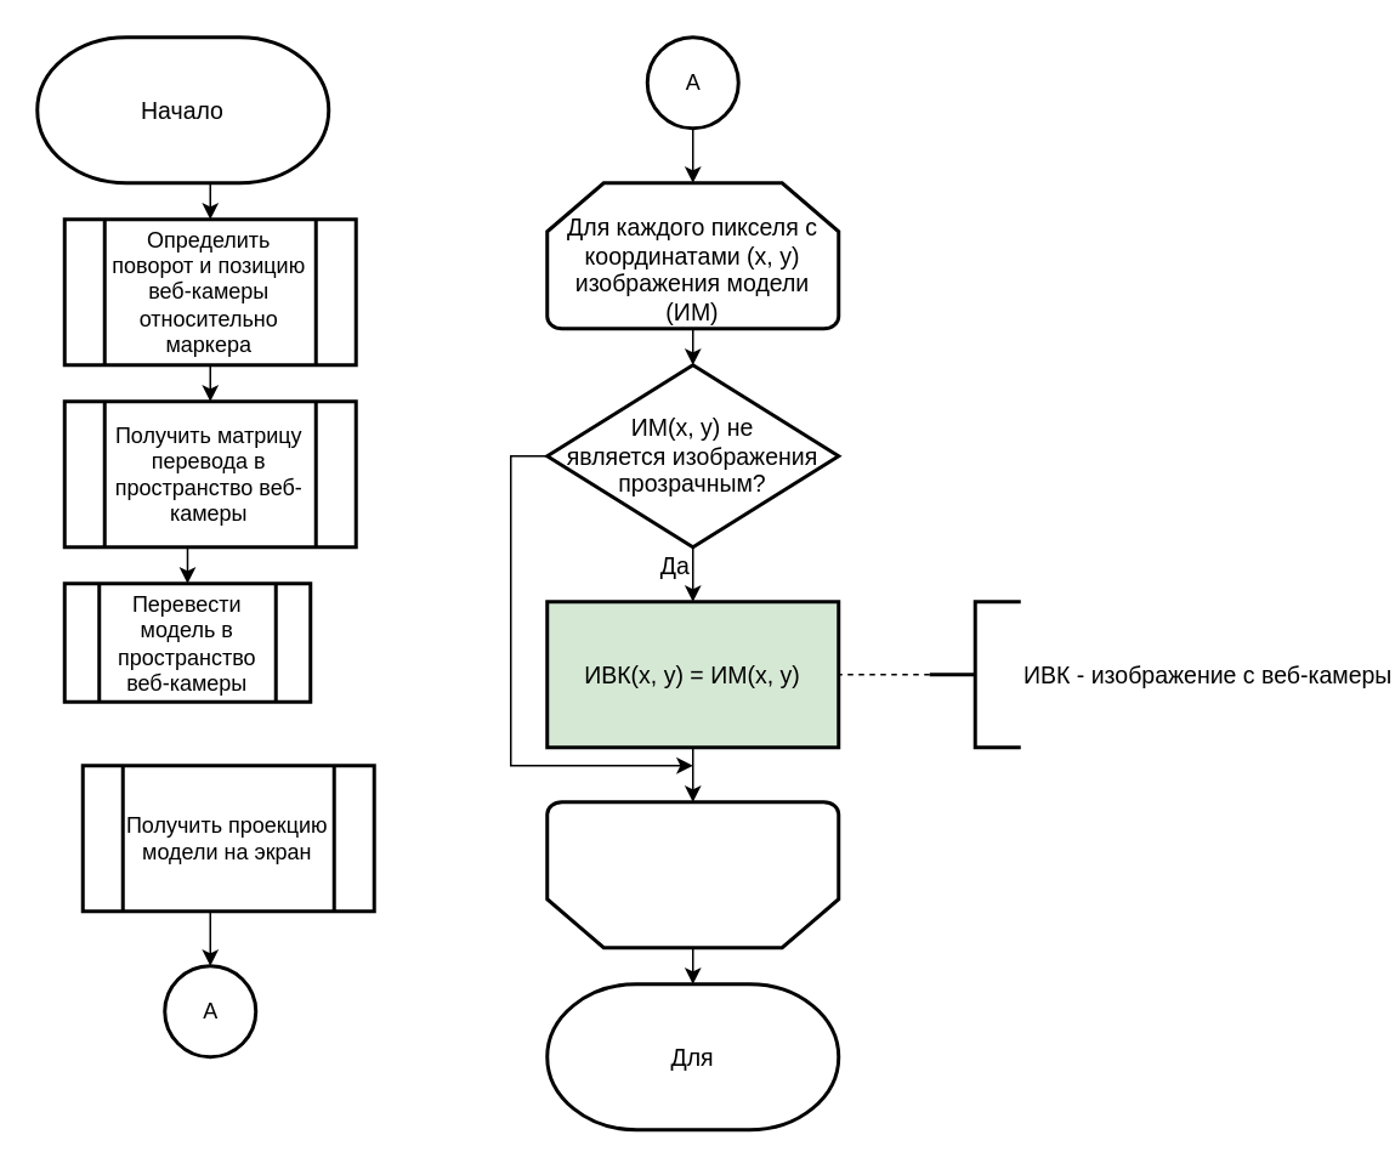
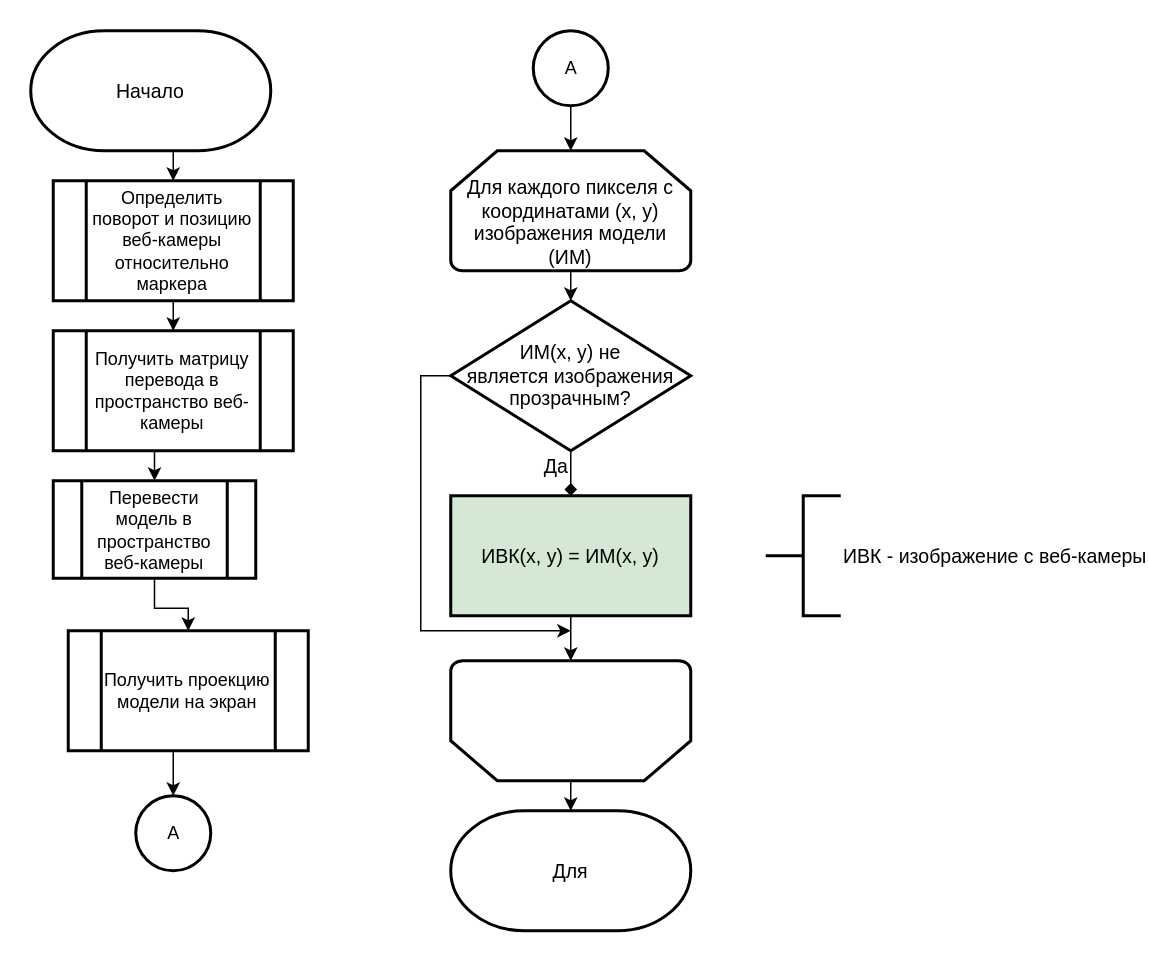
  <mxCell id="0" />
  <mxCell id="1" parent="0" />
  <mxCell id="2" style="edgeStyle=orthogonalEdgeStyle;rounded=0;orthogonalLoop=1;jettySize=auto;html=1;exitX=0.5;exitY=1;exitDx=0;exitDy=0;exitPerimeter=0;entryX=0.5;entryY=0;entryDx=0;entryDy=0;" edge="1" parent="1" source="3" target="23"><mxGeometry relative="1" as="geometry" /></mxCell>
  <mxCell id="3" value="&lt;font style=&quot;font-size: 13px&quot;&gt;Начало&lt;/font&gt;" style="strokeWidth=2;html=1;shape=mxgraph.flowchart.terminator;whiteSpace=wrap;" parent="1" vertex="1"><mxGeometry x="20" y="20" width="160" height="80" as="geometry" /></mxCell>
  <mxCell id="4" style="edgeStyle=orthogonalEdgeStyle;rounded=0;orthogonalLoop=1;jettySize=auto;html=1;exitX=0.5;exitY=1;exitDx=0;exitDy=0;exitPerimeter=0;entryX=0.5;entryY=0;entryDx=0;entryDy=0;entryPerimeter=0;fontSize=13;" parent="1" source="5" target="8" edge="1"><mxGeometry relative="1" as="geometry" /></mxCell>
  <mxCell id="5" value="&lt;font style=&quot;font-size: 13px&quot;&gt;&lt;br&gt;Для каждого пикселя с координатами (x, y) изображения модели (ИМ)&lt;/font&gt;" style="strokeWidth=2;html=1;shape=mxgraph.flowchart.loop_limit;whiteSpace=wrap;" parent="1" vertex="1"><mxGeometry x="300" y="100" width="160" height="80" as="geometry" /></mxCell>
- <mxCell id="6" value="Да" style="edgeStyle=orthogonalEdgeStyle;rounded=0;orthogonalLoop=1;jettySize=auto;html=1;exitX=0.5;exitY=1;exitDx=0;exitDy=0;exitPerimeter=0;entryX=0.5;entryY=0;entryDx=0;entryDy=0;fontSize=13;" parent="1" source="8" target="10" edge="1"><mxGeometry x="-0.333" y="-10" relative="1" as="geometry"><mxPoint as="offset" /></mxGeometry></mxCell>
+ <mxCell id="6" value="Да" style="edgeStyle=orthogonalEdgeStyle;rounded=0;orthogonalLoop=1;jettySize=auto;html=1;exitX=0.5;exitY=1;exitDx=0;exitDy=0;exitPerimeter=0;entryX=0.5;entryY=0;entryDx=0;entryDy=0;fontSize=13;endArrow=diamond;" parent="1" source="8" target="10" edge="1"><mxGeometry x="-0.333" y="-10" relative="1" as="geometry"><mxPoint as="offset" /></mxGeometry></mxCell>
  <mxCell id="7" style="edgeStyle=orthogonalEdgeStyle;rounded=0;orthogonalLoop=1;jettySize=auto;html=1;exitX=0;exitY=0.5;exitDx=0;exitDy=0;exitPerimeter=0;fontSize=13;" parent="1" source="8" edge="1"><mxGeometry relative="1" as="geometry"><mxPoint x="380" y="420" as="targetPoint" /><Array as="points"><mxPoint x="280" y="250" /><mxPoint x="280" y="420" /><mxPoint x="380" y="420" /></Array></mxGeometry></mxCell>
  <mxCell id="8" value="ИМ(x, y) не &lt;br&gt;является изображения &lt;br&gt;прозрачным?" style="strokeWidth=2;html=1;shape=mxgraph.flowchart.decision;whiteSpace=wrap;fontSize=13;" parent="1" vertex="1"><mxGeometry x="300" y="200" width="160" height="100" as="geometry" /></mxCell>
  <mxCell id="9" style="edgeStyle=orthogonalEdgeStyle;rounded=0;orthogonalLoop=1;jettySize=auto;html=1;exitX=0.5;exitY=1;exitDx=0;exitDy=0;entryX=0.5;entryY=1;entryDx=0;entryDy=0;entryPerimeter=0;fontSize=13;" parent="1" source="10" target="12" edge="1"><mxGeometry relative="1" as="geometry" /></mxCell>
  <mxCell id="10" value="ИВК(x, y) = ИМ(x, y)" style="rounded=0;whiteSpace=wrap;html=1;absoluteArcSize=1;arcSize=14;strokeWidth=2;fontSize=13;fillColor=#d5e8d4;" parent="1" vertex="1"><mxGeometry x="300" y="330" width="160" height="80" as="geometry" /></mxCell>
  <mxCell id="11" style="edgeStyle=orthogonalEdgeStyle;rounded=0;orthogonalLoop=1;jettySize=auto;html=1;exitX=0.5;exitY=0;exitDx=0;exitDy=0;exitPerimeter=0;entryX=0.5;entryY=0;entryDx=0;entryDy=0;entryPerimeter=0;fontSize=13;" parent="1" source="12" target="13" edge="1"><mxGeometry relative="1" as="geometry" /></mxCell>
  <mxCell id="12" value="" style="strokeWidth=2;html=1;shape=mxgraph.flowchart.loop_limit;whiteSpace=wrap;flipV=1;" parent="1" vertex="1"><mxGeometry x="300" y="440" width="160" height="80" as="geometry" /></mxCell>
  <mxCell id="13" value="&lt;font style=&quot;font-size: 13px&quot;&gt;Для&lt;/font&gt;" style="strokeWidth=2;html=1;shape=mxgraph.flowchart.terminator;whiteSpace=wrap;" parent="1" vertex="1"><mxGeometry x="300" y="540" width="160" height="80" as="geometry" /></mxCell>
- <mxCell id="14" style="edgeStyle=orthogonalEdgeStyle;rounded=0;orthogonalLoop=1;jettySize=auto;html=1;exitX=0;exitY=0.5;exitDx=0;exitDy=0;exitPerimeter=0;entryX=1;entryY=0.5;entryDx=0;entryDy=0;fontSize=13;endArrow=none;endFill=0;dashed=1;" parent="1" source="15" target="10" edge="1"><mxGeometry relative="1" as="geometry" /></mxCell>
  <mxCell id="15" value="ИВК - изображение с веб-камеры" style="strokeWidth=2;html=1;shape=mxgraph.flowchart.annotation_2;align=left;labelPosition=right;pointerEvents=1;rounded=0;fontSize=13;" parent="1" vertex="1"><mxGeometry x="510" y="330" width="50" height="80" as="geometry" /></mxCell>
  <mxCell id="16" style="edgeStyle=orthogonalEdgeStyle;rounded=0;orthogonalLoop=1;jettySize=auto;html=1;exitX=0.5;exitY=1;exitDx=0;exitDy=0;entryX=0.5;entryY=0;entryDx=0;entryDy=0;" edge="1" parent="1" source="17" target="19"><mxGeometry relative="1" as="geometry" /></mxCell>
  <mxCell id="17" value="Получить матрицу перевода в пространство веб-камеры" style="verticalLabelPosition=middle;verticalAlign=middle;html=1;shape=process;whiteSpace=wrap;rounded=0;size=0.14;arcSize=6;strokeWidth=2;labelPosition=center;align=center;" vertex="1" parent="1"><mxGeometry x="35" y="220" width="160" height="80" as="geometry" /></mxCell>
+ <mxCell id="18" style="edgeStyle=orthogonalEdgeStyle;rounded=0;orthogonalLoop=1;jettySize=auto;html=1;exitX=0.5;exitY=1;exitDx=0;exitDy=0;entryX=0.5;entryY=0;entryDx=0;entryDy=0;" edge="1" parent="1" source="19" target="21"><mxGeometry relative="1" as="geometry" /></mxCell>
  <mxCell id="19" value="Перевести модель в пространство веб-камеры" style="verticalLabelPosition=middle;verticalAlign=middle;html=1;shape=process;whiteSpace=wrap;rounded=0;size=0.14;arcSize=6;strokeWidth=2;labelPosition=center;align=center;" vertex="1" parent="1"><mxGeometry x="35" y="320" width="135" height="65" as="geometry" /></mxCell>
  <mxCell id="20" style="edgeStyle=orthogonalEdgeStyle;rounded=0;orthogonalLoop=1;jettySize=auto;html=1;exitX=0.5;exitY=1;exitDx=0;exitDy=0;entryX=0.5;entryY=0;entryDx=0;entryDy=0;entryPerimeter=0;" edge="1" parent="1" source="21" target="24"><mxGeometry relative="1" as="geometry" /></mxCell>
  <mxCell id="21" value="Получить проекцию модели на экран" style="verticalLabelPosition=middle;verticalAlign=middle;html=1;shape=process;whiteSpace=wrap;rounded=0;size=0.14;arcSize=6;strokeWidth=2;labelPosition=center;align=center;" vertex="1" parent="1"><mxGeometry x="45" y="420" width="160" height="80" as="geometry" /></mxCell>
  <mxCell id="22" style="edgeStyle=orthogonalEdgeStyle;rounded=0;orthogonalLoop=1;jettySize=auto;html=1;exitX=0.5;exitY=1;exitDx=0;exitDy=0;entryX=0.5;entryY=0;entryDx=0;entryDy=0;" edge="1" parent="1" source="23" target="17"><mxGeometry relative="1" as="geometry" /></mxCell>
  <mxCell id="23" value="Определить поворот и позицию веб-камеры относительно маркера" style="verticalLabelPosition=middle;verticalAlign=middle;html=1;shape=process;whiteSpace=wrap;rounded=0;size=0.14;arcSize=6;strokeWidth=2;labelPosition=center;align=center;" vertex="1" parent="1"><mxGeometry x="35" y="120" width="160" height="80" as="geometry" /></mxCell>
  <mxCell id="24" value="A" style="verticalLabelPosition=middle;verticalAlign=middle;html=1;shape=mxgraph.flowchart.on-page_reference;rounded=0;strokeWidth=2;labelPosition=center;align=center;" vertex="1" parent="1"><mxGeometry x="90" y="530" width="50" height="50" as="geometry" /></mxCell>
  <mxCell id="25" style="edgeStyle=orthogonalEdgeStyle;rounded=0;orthogonalLoop=1;jettySize=auto;html=1;exitX=0.5;exitY=1;exitDx=0;exitDy=0;exitPerimeter=0;entryX=0.5;entryY=0;entryDx=0;entryDy=0;entryPerimeter=0;" edge="1" parent="1" source="26" target="5"><mxGeometry relative="1" as="geometry" /></mxCell>
  <mxCell id="26" value="A" style="verticalLabelPosition=middle;verticalAlign=middle;html=1;shape=mxgraph.flowchart.on-page_reference;rounded=0;strokeWidth=2;labelPosition=center;align=center;" vertex="1" parent="1"><mxGeometry x="355" y="20" width="50" height="50" as="geometry" /></mxCell>
